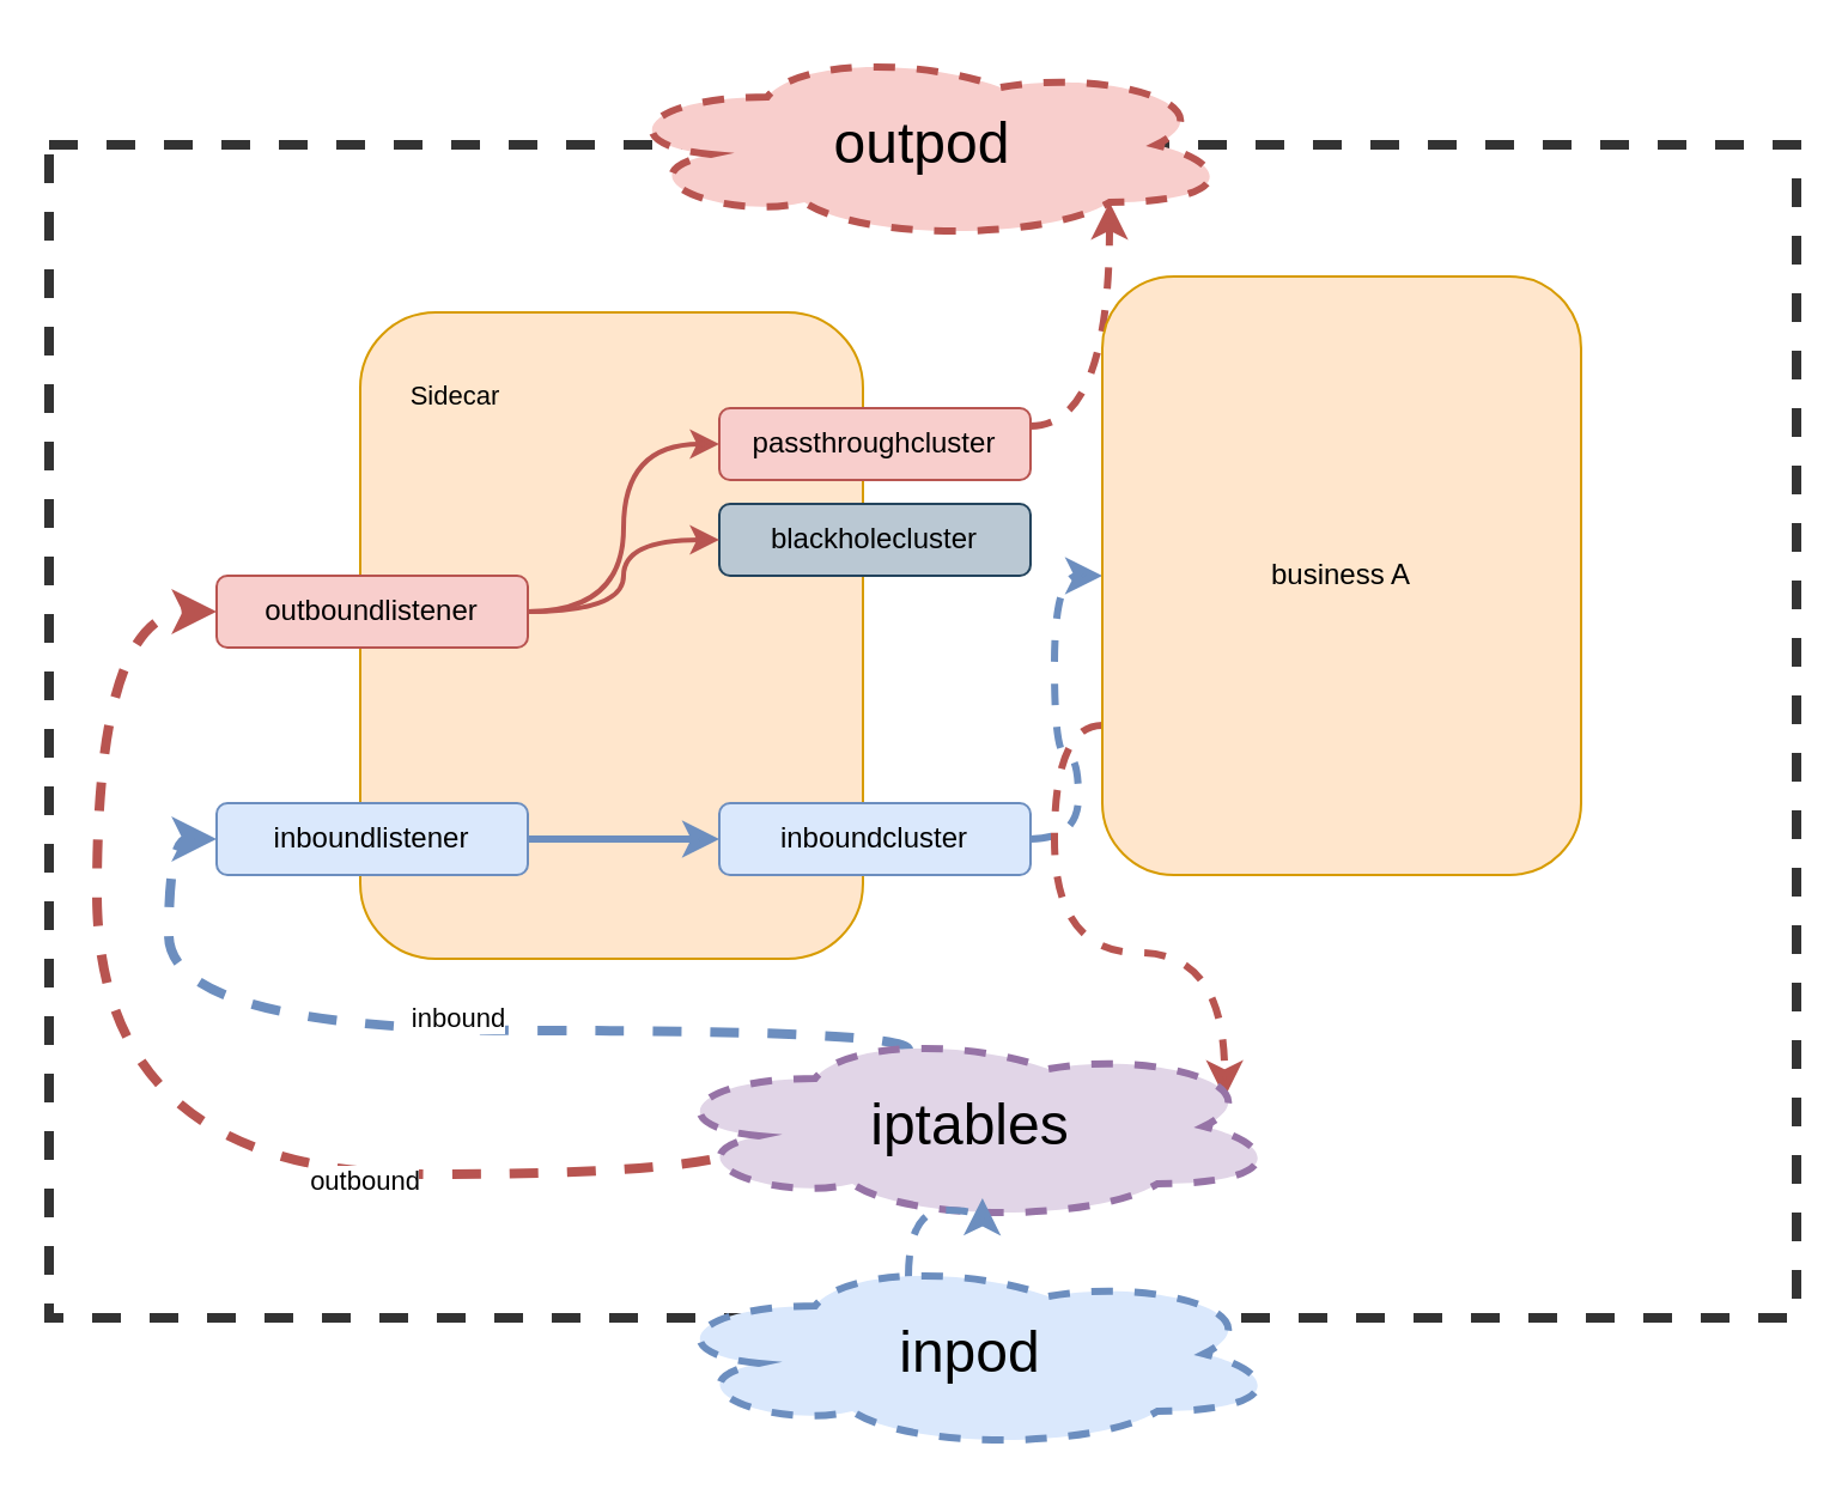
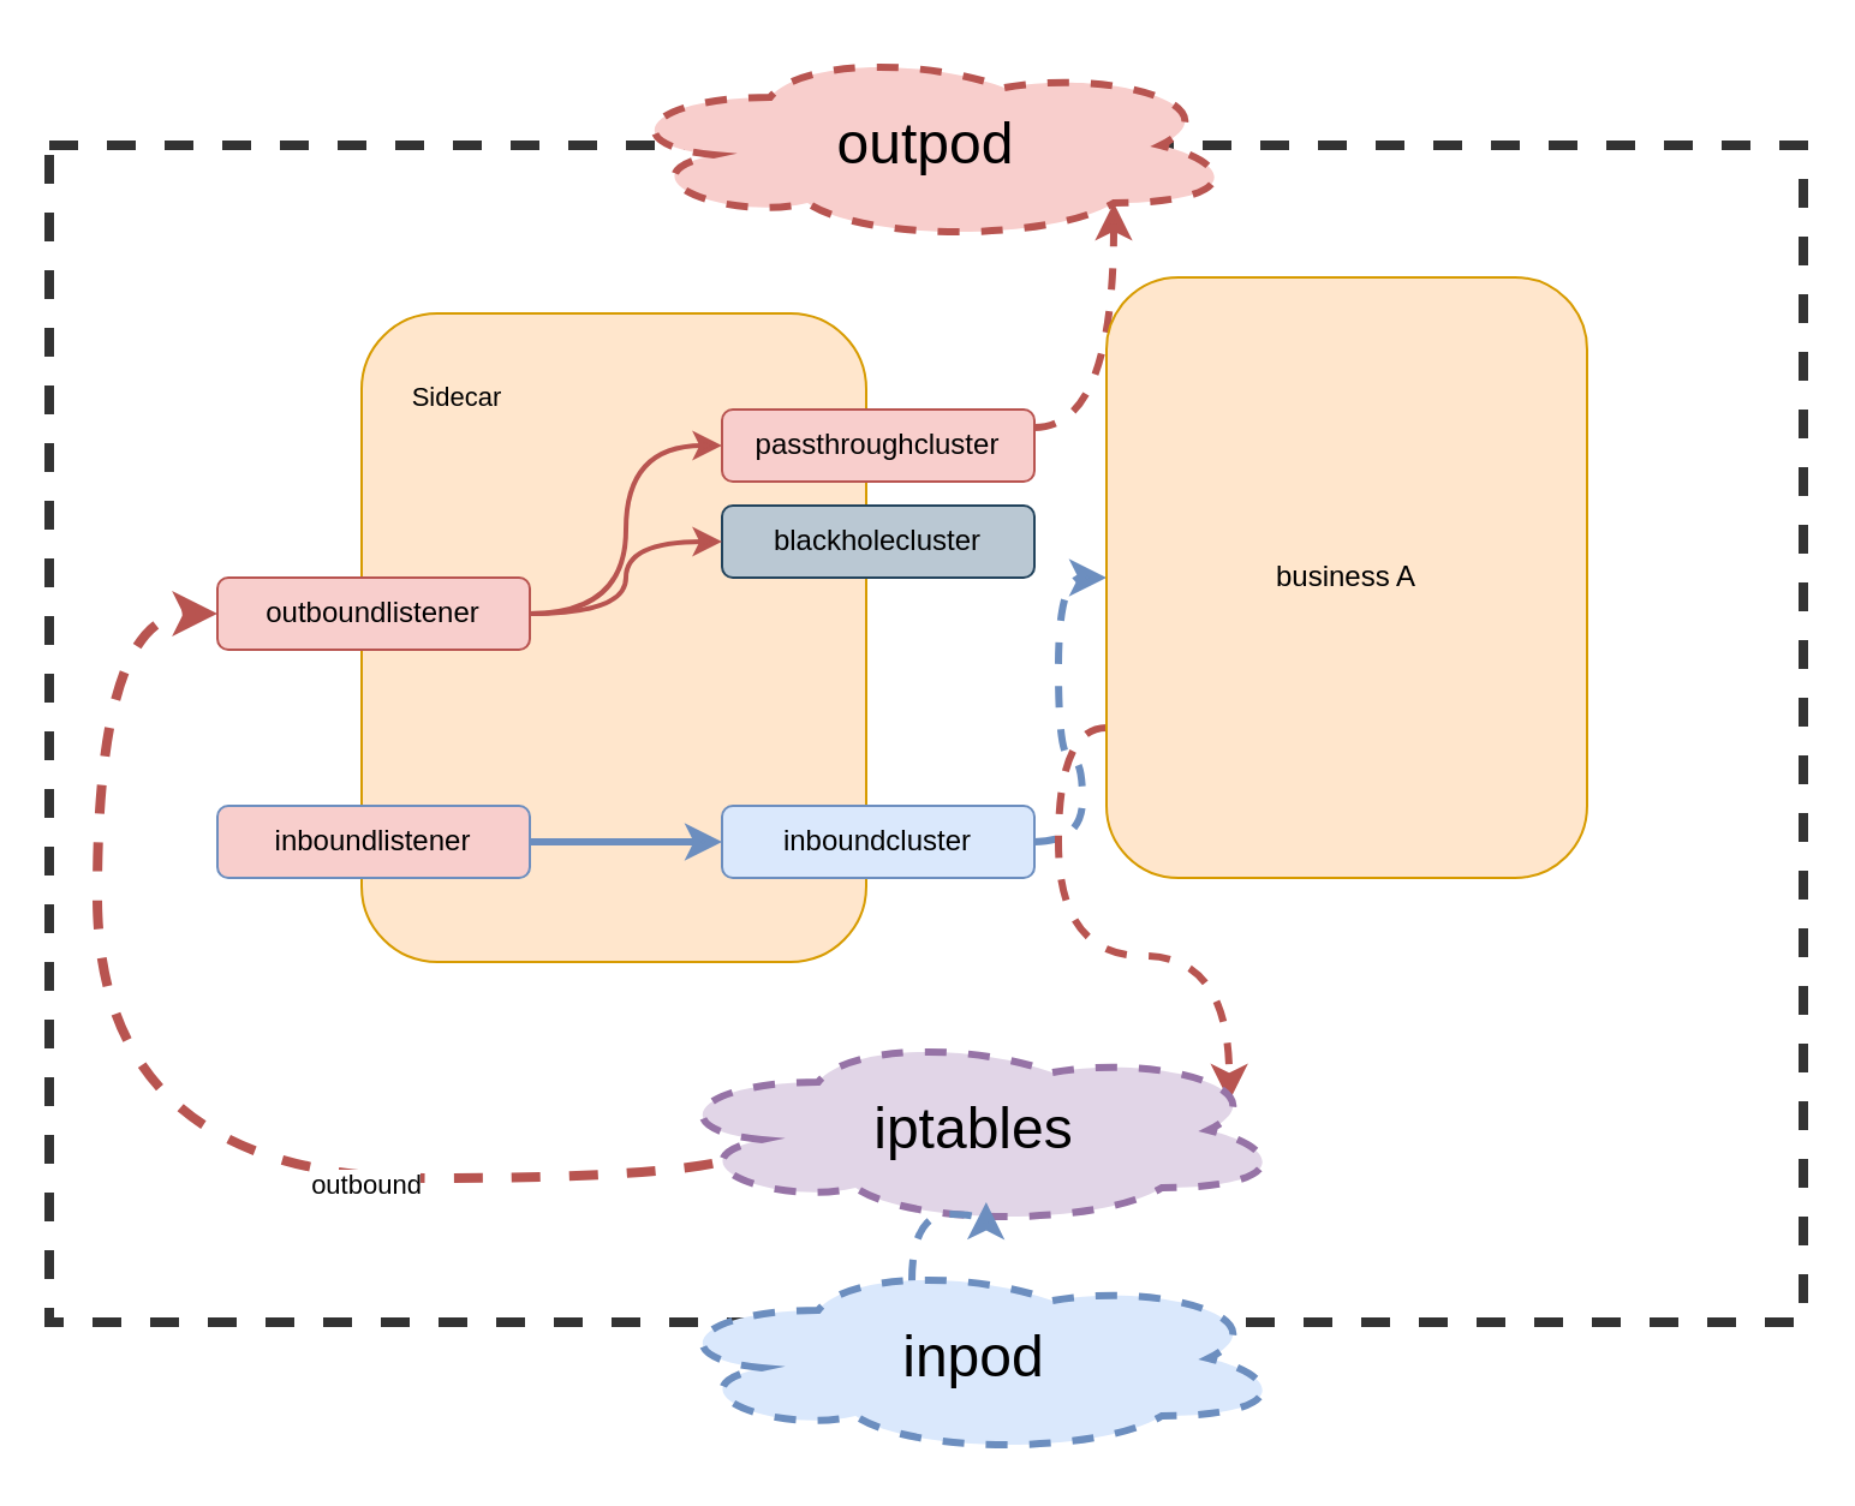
  <mxCell id="0" />
  <mxCell id="1" parent="0" />
  <mxCell id="2" value="" style="rounded=0;whiteSpace=wrap;html=1;dashed=1;strokeWidth=4;strokeColor=#333333;" vertex="1" parent="1"><mxGeometry x="20" y="60" width="730" height="490" as="geometry" /></mxCell>
  <mxCell id="3" value="" style="rounded=1;whiteSpace=wrap;html=1;fillColor=#ffe6cc;strokeColor=#d79b00;" vertex="1" parent="1"><mxGeometry x="150" y="130" width="210" height="270" as="geometry" /></mxCell>
  <mxCell id="4" value="blackholecluster" style="rounded=1;whiteSpace=wrap;html=1;fillColor=#bac8d3;strokeColor=#23445d;" vertex="1" parent="1"><mxGeometry x="300" y="210" width="130" height="30" as="geometry" /></mxCell>
  <mxCell id="5" style="edgeStyle=orthogonalEdgeStyle;curved=1;orthogonalLoop=1;jettySize=auto;html=1;exitX=1;exitY=0.25;exitDx=0;exitDy=0;entryX=0.8;entryY=0.8;entryDx=0;entryDy=0;entryPerimeter=0;dashed=1;fontSize=11;strokeWidth=3;fillColor=#f8cecc;strokeColor=#b85450;" edge="1" parent="1" source="6" target="22"><mxGeometry relative="1" as="geometry" /></mxCell>
  <mxCell id="6" value="passthroughcluster" style="rounded=1;whiteSpace=wrap;html=1;fillColor=#f8cecc;strokeColor=#b85450;" vertex="1" parent="1"><mxGeometry x="300" y="170" width="130" height="30" as="geometry" /></mxCell>
  <mxCell id="7" style="edgeStyle=orthogonalEdgeStyle;orthogonalLoop=1;jettySize=auto;html=1;entryX=0;entryY=0.5;entryDx=0;entryDy=0;curved=1;fillColor=#dae8fc;strokeColor=#6c8ebf;strokeWidth=3;" edge="1" parent="1" source="8" target="13"><mxGeometry relative="1" as="geometry" /></mxCell>
- <mxCell id="8" value="inboundlistener" style="rounded=1;whiteSpace=wrap;html=1;fillColor=#dae8fc;strokeColor=#6c8ebf;" vertex="1" parent="1"><mxGeometry x="90" y="335" width="130" height="30" as="geometry" /></mxCell>
+ <mxCell id="8" value="inboundlistener" style="rounded=1;whiteSpace=wrap;html=1;fillColor=#f8cecc;strokeColor=#6c8ebf;" vertex="1" parent="1"><mxGeometry x="90" y="335" width="130" height="30" as="geometry" /></mxCell>
  <mxCell id="9" style="edgeStyle=orthogonalEdgeStyle;curved=1;orthogonalLoop=1;jettySize=auto;html=1;entryX=0;entryY=0.5;entryDx=0;entryDy=0;fillColor=#f8cecc;strokeColor=#b85450;strokeWidth=2;" edge="1" parent="1" source="11" target="6"><mxGeometry relative="1" as="geometry" /></mxCell>
  <mxCell id="10" style="edgeStyle=orthogonalEdgeStyle;curved=1;orthogonalLoop=1;jettySize=auto;html=1;entryX=0;entryY=0.5;entryDx=0;entryDy=0;fillColor=#f8cecc;strokeColor=#b85450;strokeWidth=2;" edge="1" parent="1" source="11" target="4"><mxGeometry relative="1" as="geometry" /></mxCell>
  <mxCell id="11" value="outboundlistener" style="rounded=1;whiteSpace=wrap;html=1;fillColor=#f8cecc;strokeColor=#b85450;" vertex="1" parent="1"><mxGeometry x="90" y="240" width="130" height="30" as="geometry" /></mxCell>
  <mxCell id="12" style="edgeStyle=orthogonalEdgeStyle;curved=1;orthogonalLoop=1;jettySize=auto;html=1;entryX=0;entryY=0.5;entryDx=0;entryDy=0;fillColor=#dae8fc;strokeColor=#6c8ebf;strokeWidth=3;dashed=1;" edge="1" parent="1" source="13" target="15"><mxGeometry relative="1" as="geometry" /></mxCell>
  <mxCell id="13" value="inboundcluster" style="rounded=1;whiteSpace=wrap;html=1;fillColor=#dae8fc;strokeColor=#6c8ebf;" vertex="1" parent="1"><mxGeometry x="300" y="335" width="130" height="30" as="geometry" /></mxCell>
  <mxCell id="14" style="edgeStyle=orthogonalEdgeStyle;curved=1;orthogonalLoop=1;jettySize=auto;html=1;exitX=0;exitY=0.75;exitDx=0;exitDy=0;entryX=0.908;entryY=0.35;entryDx=0;entryDy=0;entryPerimeter=0;dashed=1;fontSize=11;strokeWidth=3;fillColor=#f8cecc;strokeColor=#b85450;" edge="1" parent="1" source="15" target="20"><mxGeometry relative="1" as="geometry" /></mxCell>
  <mxCell id="15" value="business A" style="rounded=1;whiteSpace=wrap;html=1;fillColor=#ffe6cc;strokeColor=#d79b00;" vertex="1" parent="1"><mxGeometry x="460" y="115" width="200" height="250" as="geometry" /></mxCell>
- <mxCell id="16" style="edgeStyle=orthogonalEdgeStyle;curved=1;orthogonalLoop=1;jettySize=auto;html=1;exitX=0.4;exitY=0.1;exitDx=0;exitDy=0;exitPerimeter=0;entryX=0;entryY=0.5;entryDx=0;entryDy=0;fontSize=11;fillColor=#dae8fc;strokeColor=#6c8ebf;dashed=1;strokeWidth=4;" edge="1" parent="1" source="20" target="8"><mxGeometry relative="1" as="geometry"><Array as="points"><mxPoint x="379" y="430" /><mxPoint x="70" y="430" /><mxPoint x="70" y="350" /></Array></mxGeometry></mxCell>
- <mxCell id="17" value="inbound" style="edgeLabel;html=1;align=center;verticalAlign=middle;resizable=0;points=[];fontSize=11;" vertex="1" connectable="0" parent="16"><mxGeometry x="-0.055" y="-6" relative="1" as="geometry"><mxPoint as="offset" /></mxGeometry></mxCell>
  <mxCell id="18" style="edgeStyle=orthogonalEdgeStyle;curved=1;orthogonalLoop=1;jettySize=auto;html=1;exitX=0.16;exitY=0.55;exitDx=0;exitDy=0;exitPerimeter=0;entryX=0;entryY=0.5;entryDx=0;entryDy=0;fontSize=11;fillColor=#f8cecc;strokeColor=#b85450;dashed=1;strokeWidth=4;" edge="1" parent="1" source="20" target="11"><mxGeometry relative="1" as="geometry"><Array as="points"><mxPoint x="317" y="490" /><mxPoint x="40" y="490" /><mxPoint x="40" y="255" /></Array></mxGeometry></mxCell>
  <mxCell id="19" value="outbound" style="edgeLabel;html=1;align=center;verticalAlign=middle;resizable=0;points=[];fontSize=11;" vertex="1" connectable="0" parent="18"><mxGeometry x="-0.375" y="2" relative="1" as="geometry"><mxPoint as="offset" /></mxGeometry></mxCell>
  <mxCell id="20" value="&lt;font style=&quot;font-size: 24px&quot;&gt;iptables&lt;/font&gt;" style="ellipse;shape=cloud;whiteSpace=wrap;html=1;dashed=1;strokeWidth=3;fillColor=#e1d5e7;strokeColor=#9673a6;" vertex="1" parent="1"><mxGeometry x="275" y="430" width="260" height="80" as="geometry" /></mxCell>
  <mxCell id="21" value="Sidecar" style="text;html=1;strokeColor=none;fillColor=none;align=center;verticalAlign=middle;whiteSpace=wrap;rounded=0;dashed=1;fontSize=11;" vertex="1" parent="1"><mxGeometry x="160" y="150" width="60" height="30" as="geometry" /></mxCell>
  <mxCell id="22" value="&lt;font style=&quot;font-size: 24px&quot;&gt;outpod&lt;/font&gt;" style="ellipse;shape=cloud;whiteSpace=wrap;html=1;dashed=1;strokeWidth=3;fillColor=#f8cecc;strokeColor=#b85450;" vertex="1" parent="1"><mxGeometry x="255" width="260" height="80" as="geometry" y="20" /></mxCell>
  <mxCell id="23" style="edgeStyle=orthogonalEdgeStyle;curved=1;orthogonalLoop=1;jettySize=auto;html=1;exitX=0.4;exitY=0.1;exitDx=0;exitDy=0;exitPerimeter=0;entryX=0.519;entryY=0.875;entryDx=0;entryDy=0;entryPerimeter=0;dashed=1;fontSize=11;strokeWidth=3;fillColor=#dae8fc;strokeColor=#6c8ebf;" edge="1" parent="1" source="24" target="20"><mxGeometry relative="1" as="geometry" /></mxCell>
  <mxCell id="24" value="&lt;font style=&quot;font-size: 24px&quot;&gt;inpod&lt;/font&gt;" style="ellipse;shape=cloud;whiteSpace=wrap;html=1;dashed=1;strokeWidth=3;fillColor=#dae8fc;strokeColor=#6c8ebf;" vertex="1" parent="1"><mxGeometry x="275" y="525" width="260" height="80" as="geometry" /></mxCell>
